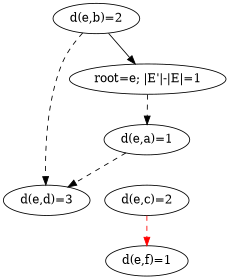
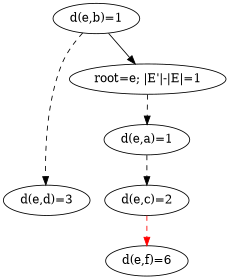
  digraph {
    edge [style=dashed]
-   n1 [label="d(e,f)=1"]
+   n1 [label="d(e,f)=6"]
    n2 [label="d(e,d)=3"]
    n3 [label="root=e; |E'|-|E|=1"]
    n4 [label="d(e,a)=1"]
    n5 [label="d(e,c)=2"]
-   n6 [label="d(e,b)=2"]
+   n6 [label="d(e,b)=1"]
    n3 -> n4
-   n4 -> n2
+   n4 -> n5
    n5 -> n1 [color=red]
    n6 -> n2
    n6 -> n3 [style=""]
  }
